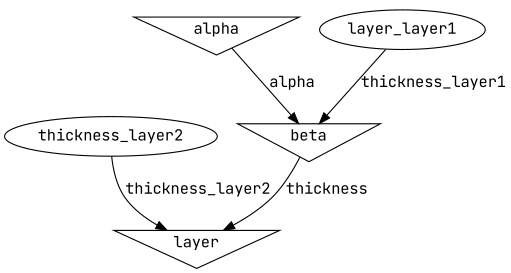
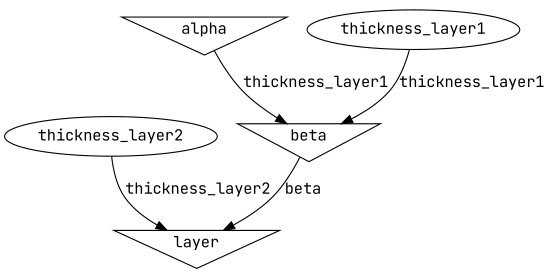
  digraph {
    fontname="JetBrains Mono"
    node [fontname="JetBrains Mono" shape=invtriangle]
    edge [fontname="JetBrains Mono"]
    beta
    n2 [label=layer]
    alpha
-   thickness_layer1 [label=layer_layer1 shape=""]
+   thickness_layer1 [shape=""]
    thickness_layer2 [shape=""]
-   beta -> n2 [label=thickness]
-   alpha -> beta [label=alpha]
+   beta -> n2 [label=beta]
+   alpha -> beta [label=thickness_layer1]
    thickness_layer1 -> beta [label=thickness_layer1]
    thickness_layer2 -> n2 [label=thickness_layer2]
  }
